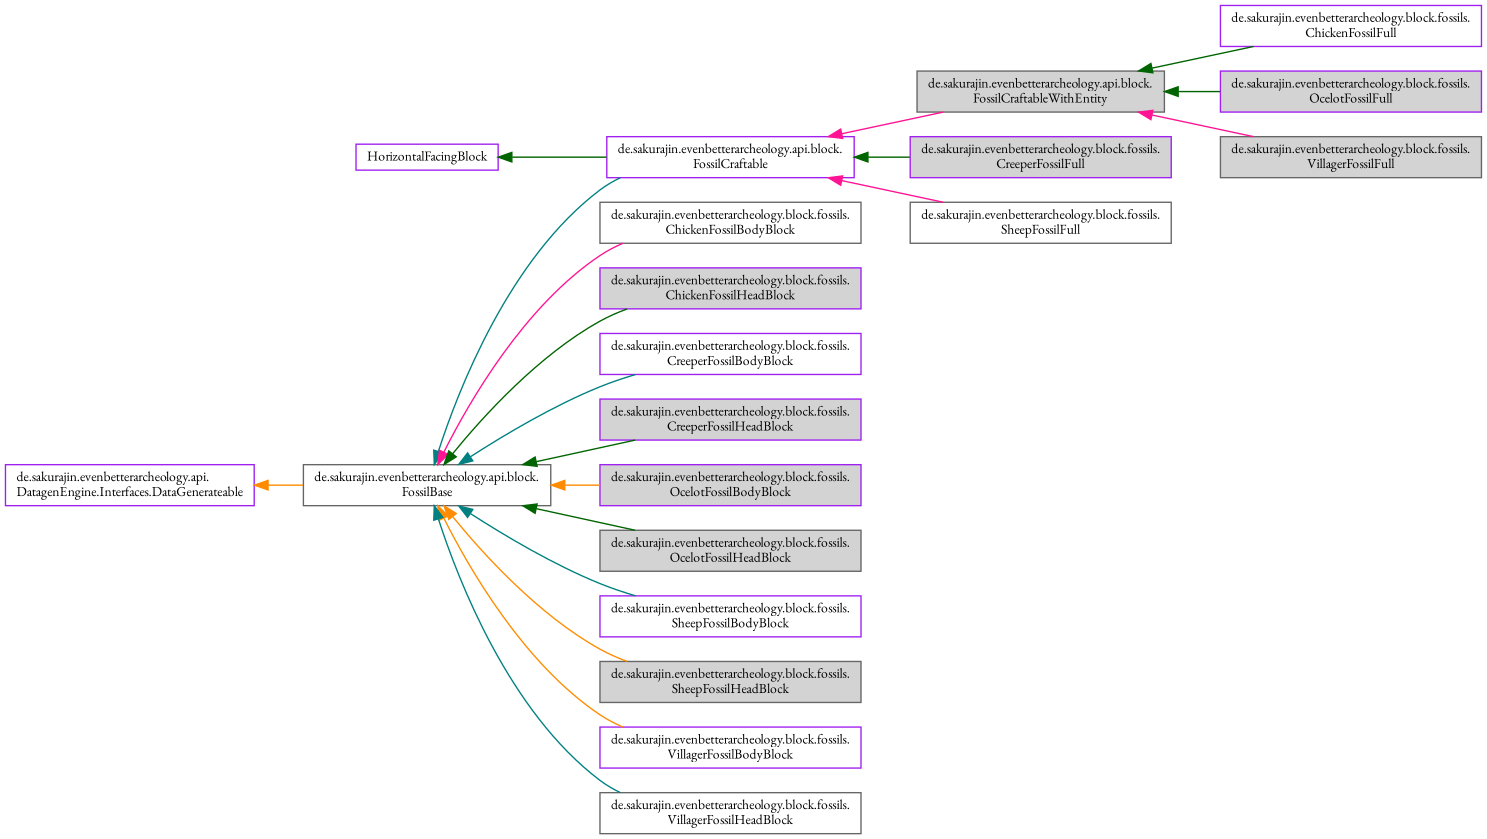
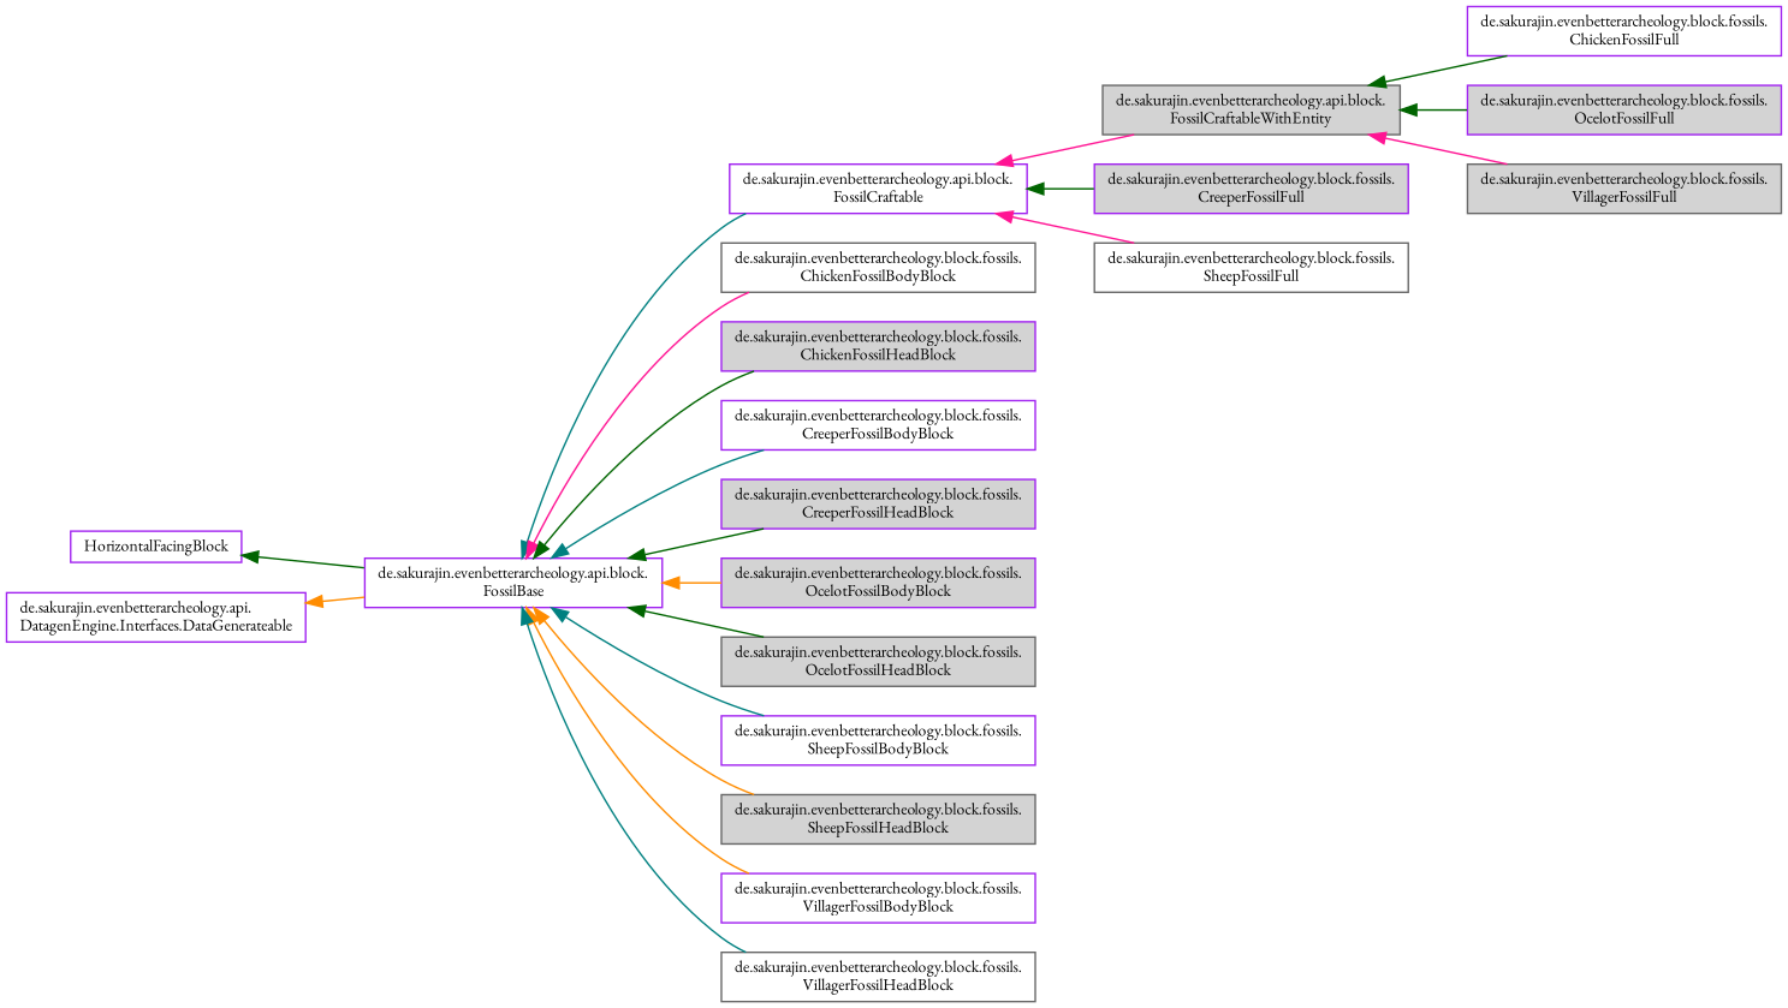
  digraph {
    fontname="EB Garamond"
    rankdir=LR
    node [color=purple fillcolor=white fontname="EB Garamond" fontsize=10 shape=box style=filled]
    edge [color=darkgreen dir=back fontname="EB Garamond" fontsize=10 labelfontname=Helvetica labelfontsize=10 style=solid]
-   n1 [color=gray40 fontcolor=black height=0.2 label="de.sakurajin.evenbetterarcheology.api.block.\lFossilBase" width=0.4]
+   n1 [fontcolor=black height=0.2 label="de.sakurajin.evenbetterarcheology.api.block.\lFossilBase" width=0.4]
    n2 [height=0.2 label="de.sakurajin.evenbetterarcheology.api.block.\lFossilCraftable" width=0.4]
    n3 [color=gray40 height=0.2 label="de.sakurajin.evenbetterarcheology.block.fossils.\lChickenFossilBodyBlock" width=0.4]
    n4 [fillcolor=lightgrey height=0.2 label="de.sakurajin.evenbetterarcheology.block.fossils.\lChickenFossilHeadBlock" width=0.4]
    n5 [height=0.2 label="de.sakurajin.evenbetterarcheology.block.fossils.\lCreeperFossilBodyBlock" width=0.4]
    n6 [fillcolor=lightgrey height=0.2 label="de.sakurajin.evenbetterarcheology.block.fossils.\lCreeperFossilHeadBlock" width=0.4]
    n7 [fillcolor=lightgrey height=0.2 label="de.sakurajin.evenbetterarcheology.block.fossils.\lOcelotFossilBodyBlock" width=0.4]
    n8 [color=gray40 fillcolor=lightgrey height=0.2 label="de.sakurajin.evenbetterarcheology.block.fossils.\lOcelotFossilHeadBlock" width=0.4]
    n9 [height=0.2 label="de.sakurajin.evenbetterarcheology.block.fossils.\lSheepFossilBodyBlock" width=0.4]
    n10 [color=gray40 fillcolor=lightgrey height=0.2 label="de.sakurajin.evenbetterarcheology.block.fossils.\lSheepFossilHeadBlock" width=0.4]
    n11 [height=0.2 label="de.sakurajin.evenbetterarcheology.block.fossils.\lVillagerFossilBodyBlock" width=0.4]
    n12 [color=gray40 height=0.2 label="de.sakurajin.evenbetterarcheology.block.fossils.\lVillagerFossilHeadBlock" width=0.4]
    n13 [color=gray40 fillcolor=lightgrey height=0.2 label="de.sakurajin.evenbetterarcheology.api.block.\lFossilCraftableWithEntity" width=0.4]
    n14 [fillcolor=lightgrey height=0.2 label="de.sakurajin.evenbetterarcheology.block.fossils.\lCreeperFossilFull" width=0.4]
    n15 [color=gray40 height=0.2 label="de.sakurajin.evenbetterarcheology.block.fossils.\lSheepFossilFull" width=0.4]
    n16 [height=0.2 label=HorizontalFacingBlock width=0.4]
    n17 [height=0.2 label="de.sakurajin.evenbetterarcheology.api.\lDatagenEngine.Interfaces.DataGenerateable" width=0.4]
    n18 [height=0.2 label="de.sakurajin.evenbetterarcheology.block.fossils.\lChickenFossilFull" width=0.4]
    n19 [fillcolor=lightgrey height=0.2 label="de.sakurajin.evenbetterarcheology.block.fossils.\lOcelotFossilFull" width=0.4]
    n20 [color=gray40 fillcolor=lightgrey height=0.2 label="de.sakurajin.evenbetterarcheology.block.fossils.\lVillagerFossilFull" width=0.4]
    n1 -> n2 [color=teal]
    n1 -> n3 [color=deeppink]
    n1 -> n4
    n1 -> n5 [color=teal]
    n1 -> n6
    n1 -> n7 [color=darkorange]
    n1 -> n8
    n1 -> n9 [color=teal]
    n1 -> n10 [color=darkorange]
    n1 -> n11 [color=darkorange]
    n1 -> n12 [color=teal]
    n2 -> n13 [color=deeppink]
    n2 -> n14
    n2 -> n15 [color=deeppink]
    n13 -> n18
    n13 -> n19
    n13 -> n20 [color=deeppink]
-   n16 -> n2
+   n16 -> n1
    n17 -> n1 [color=darkorange]
  }
